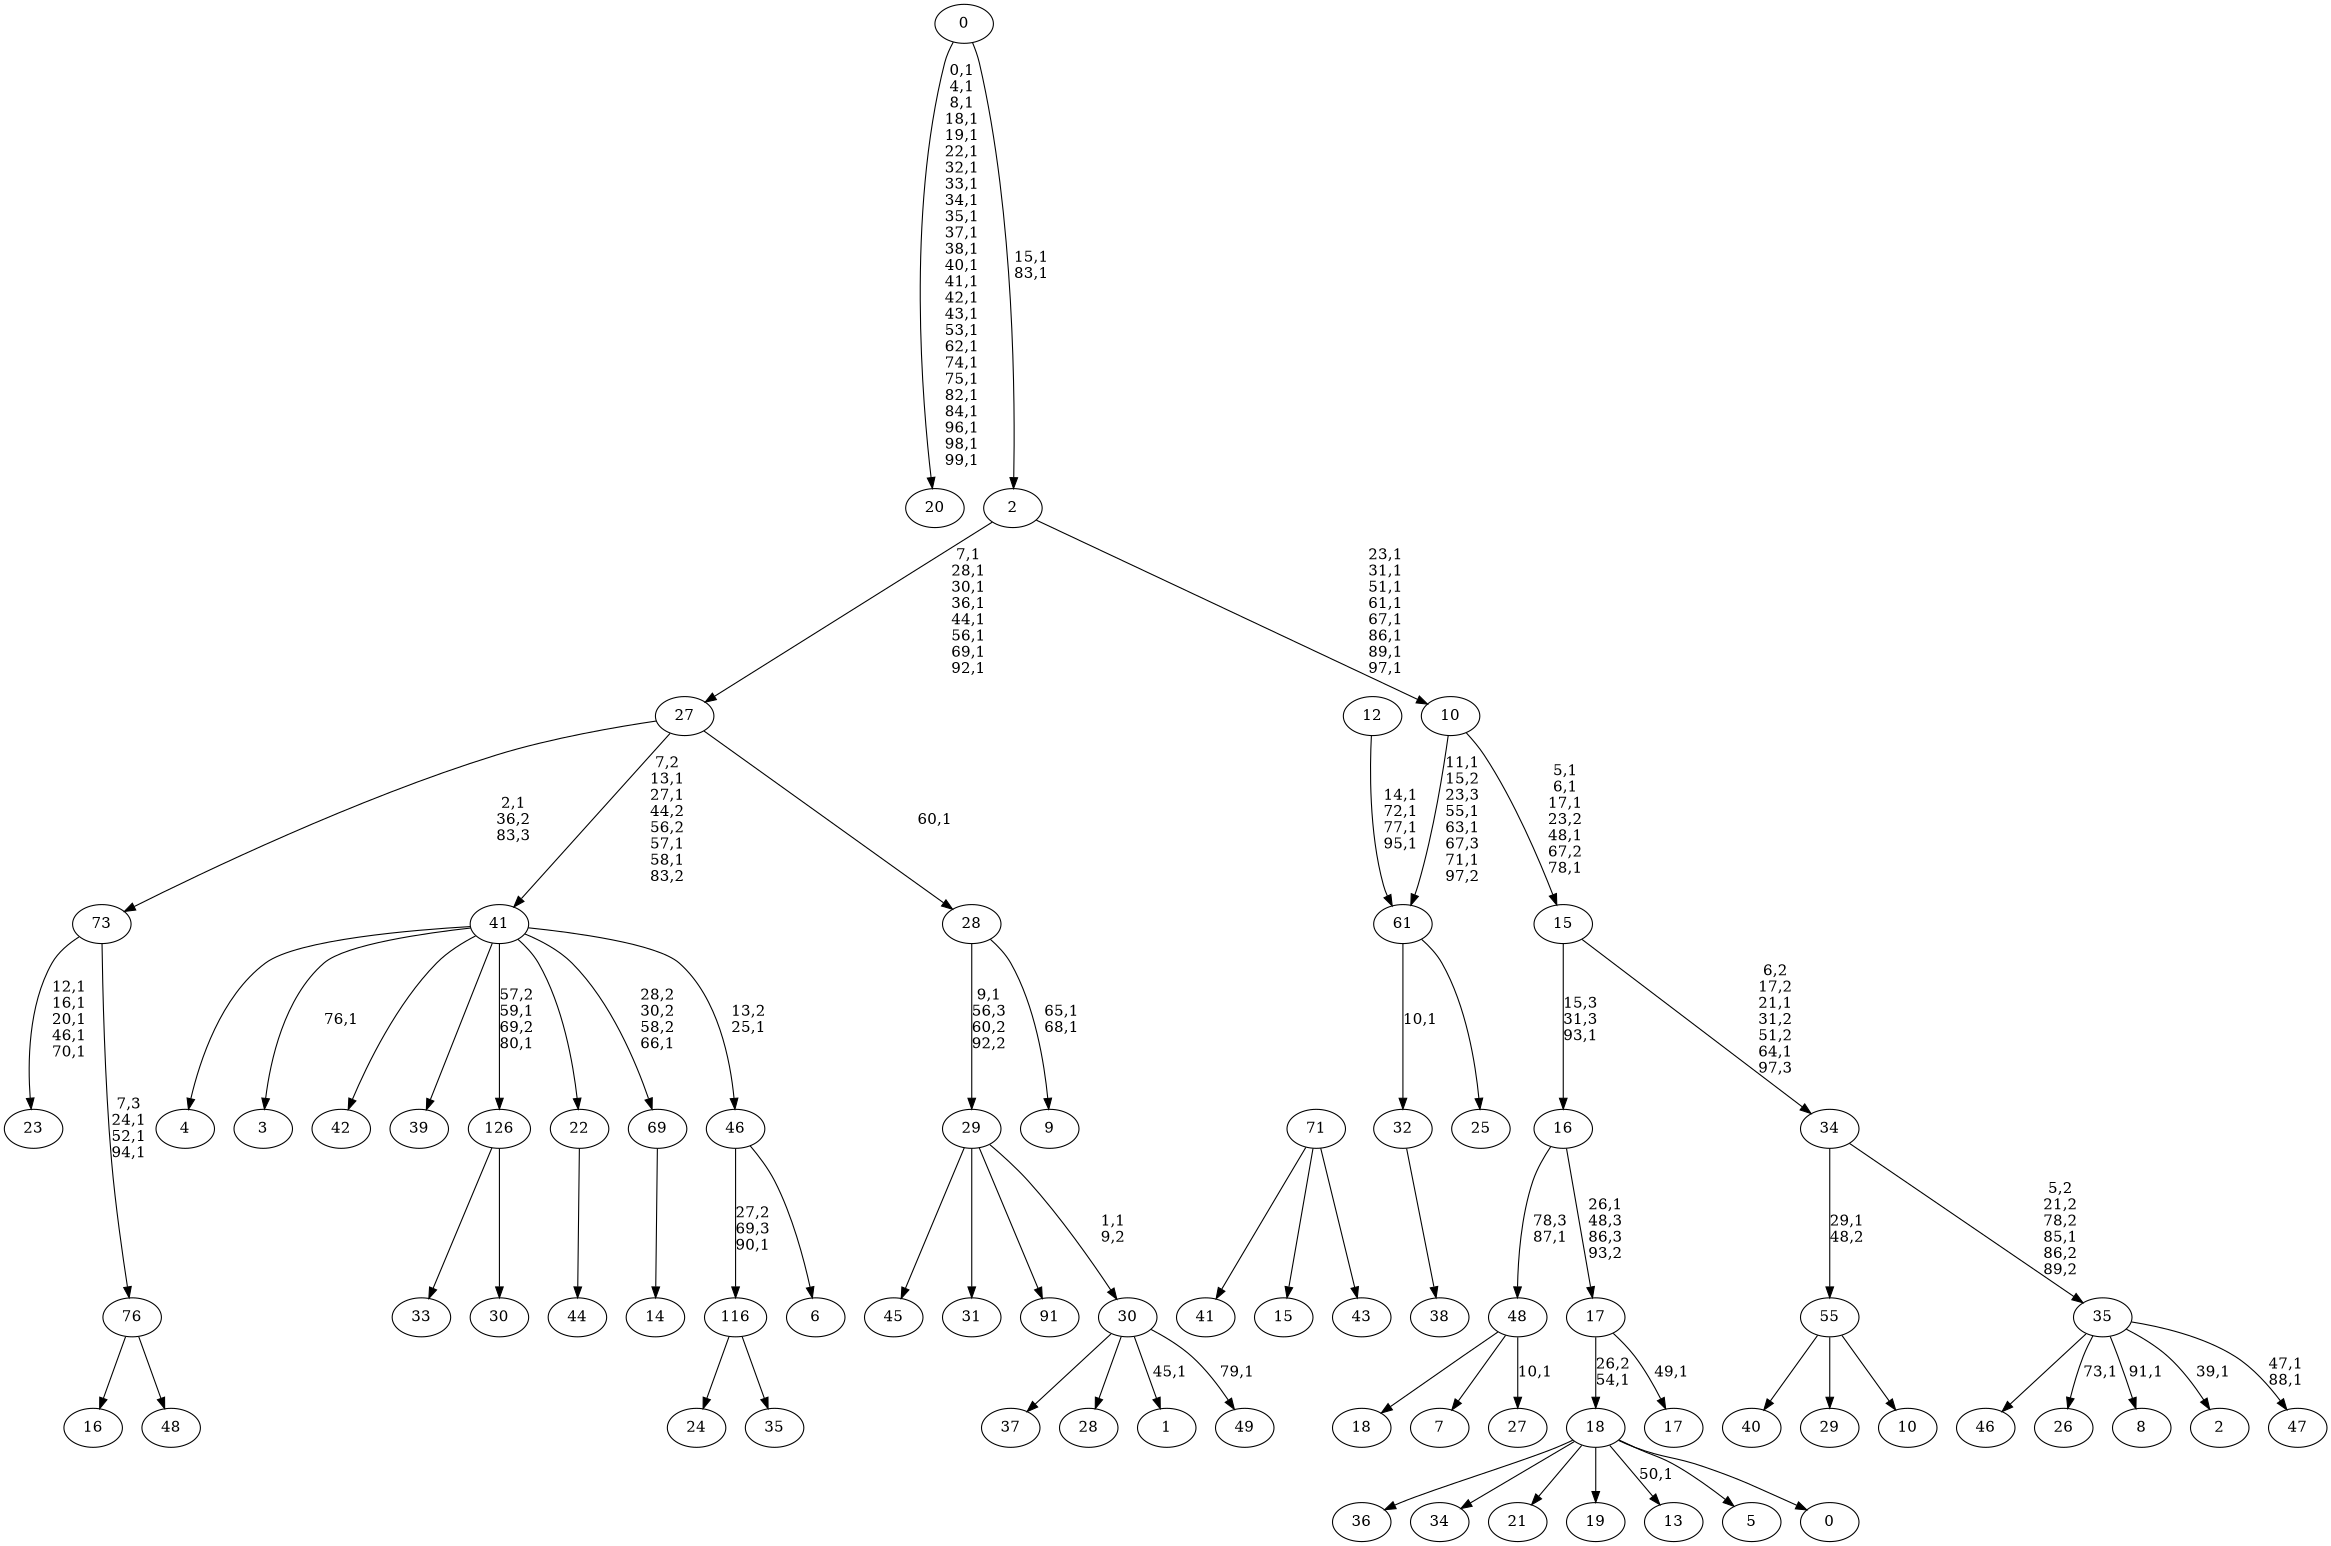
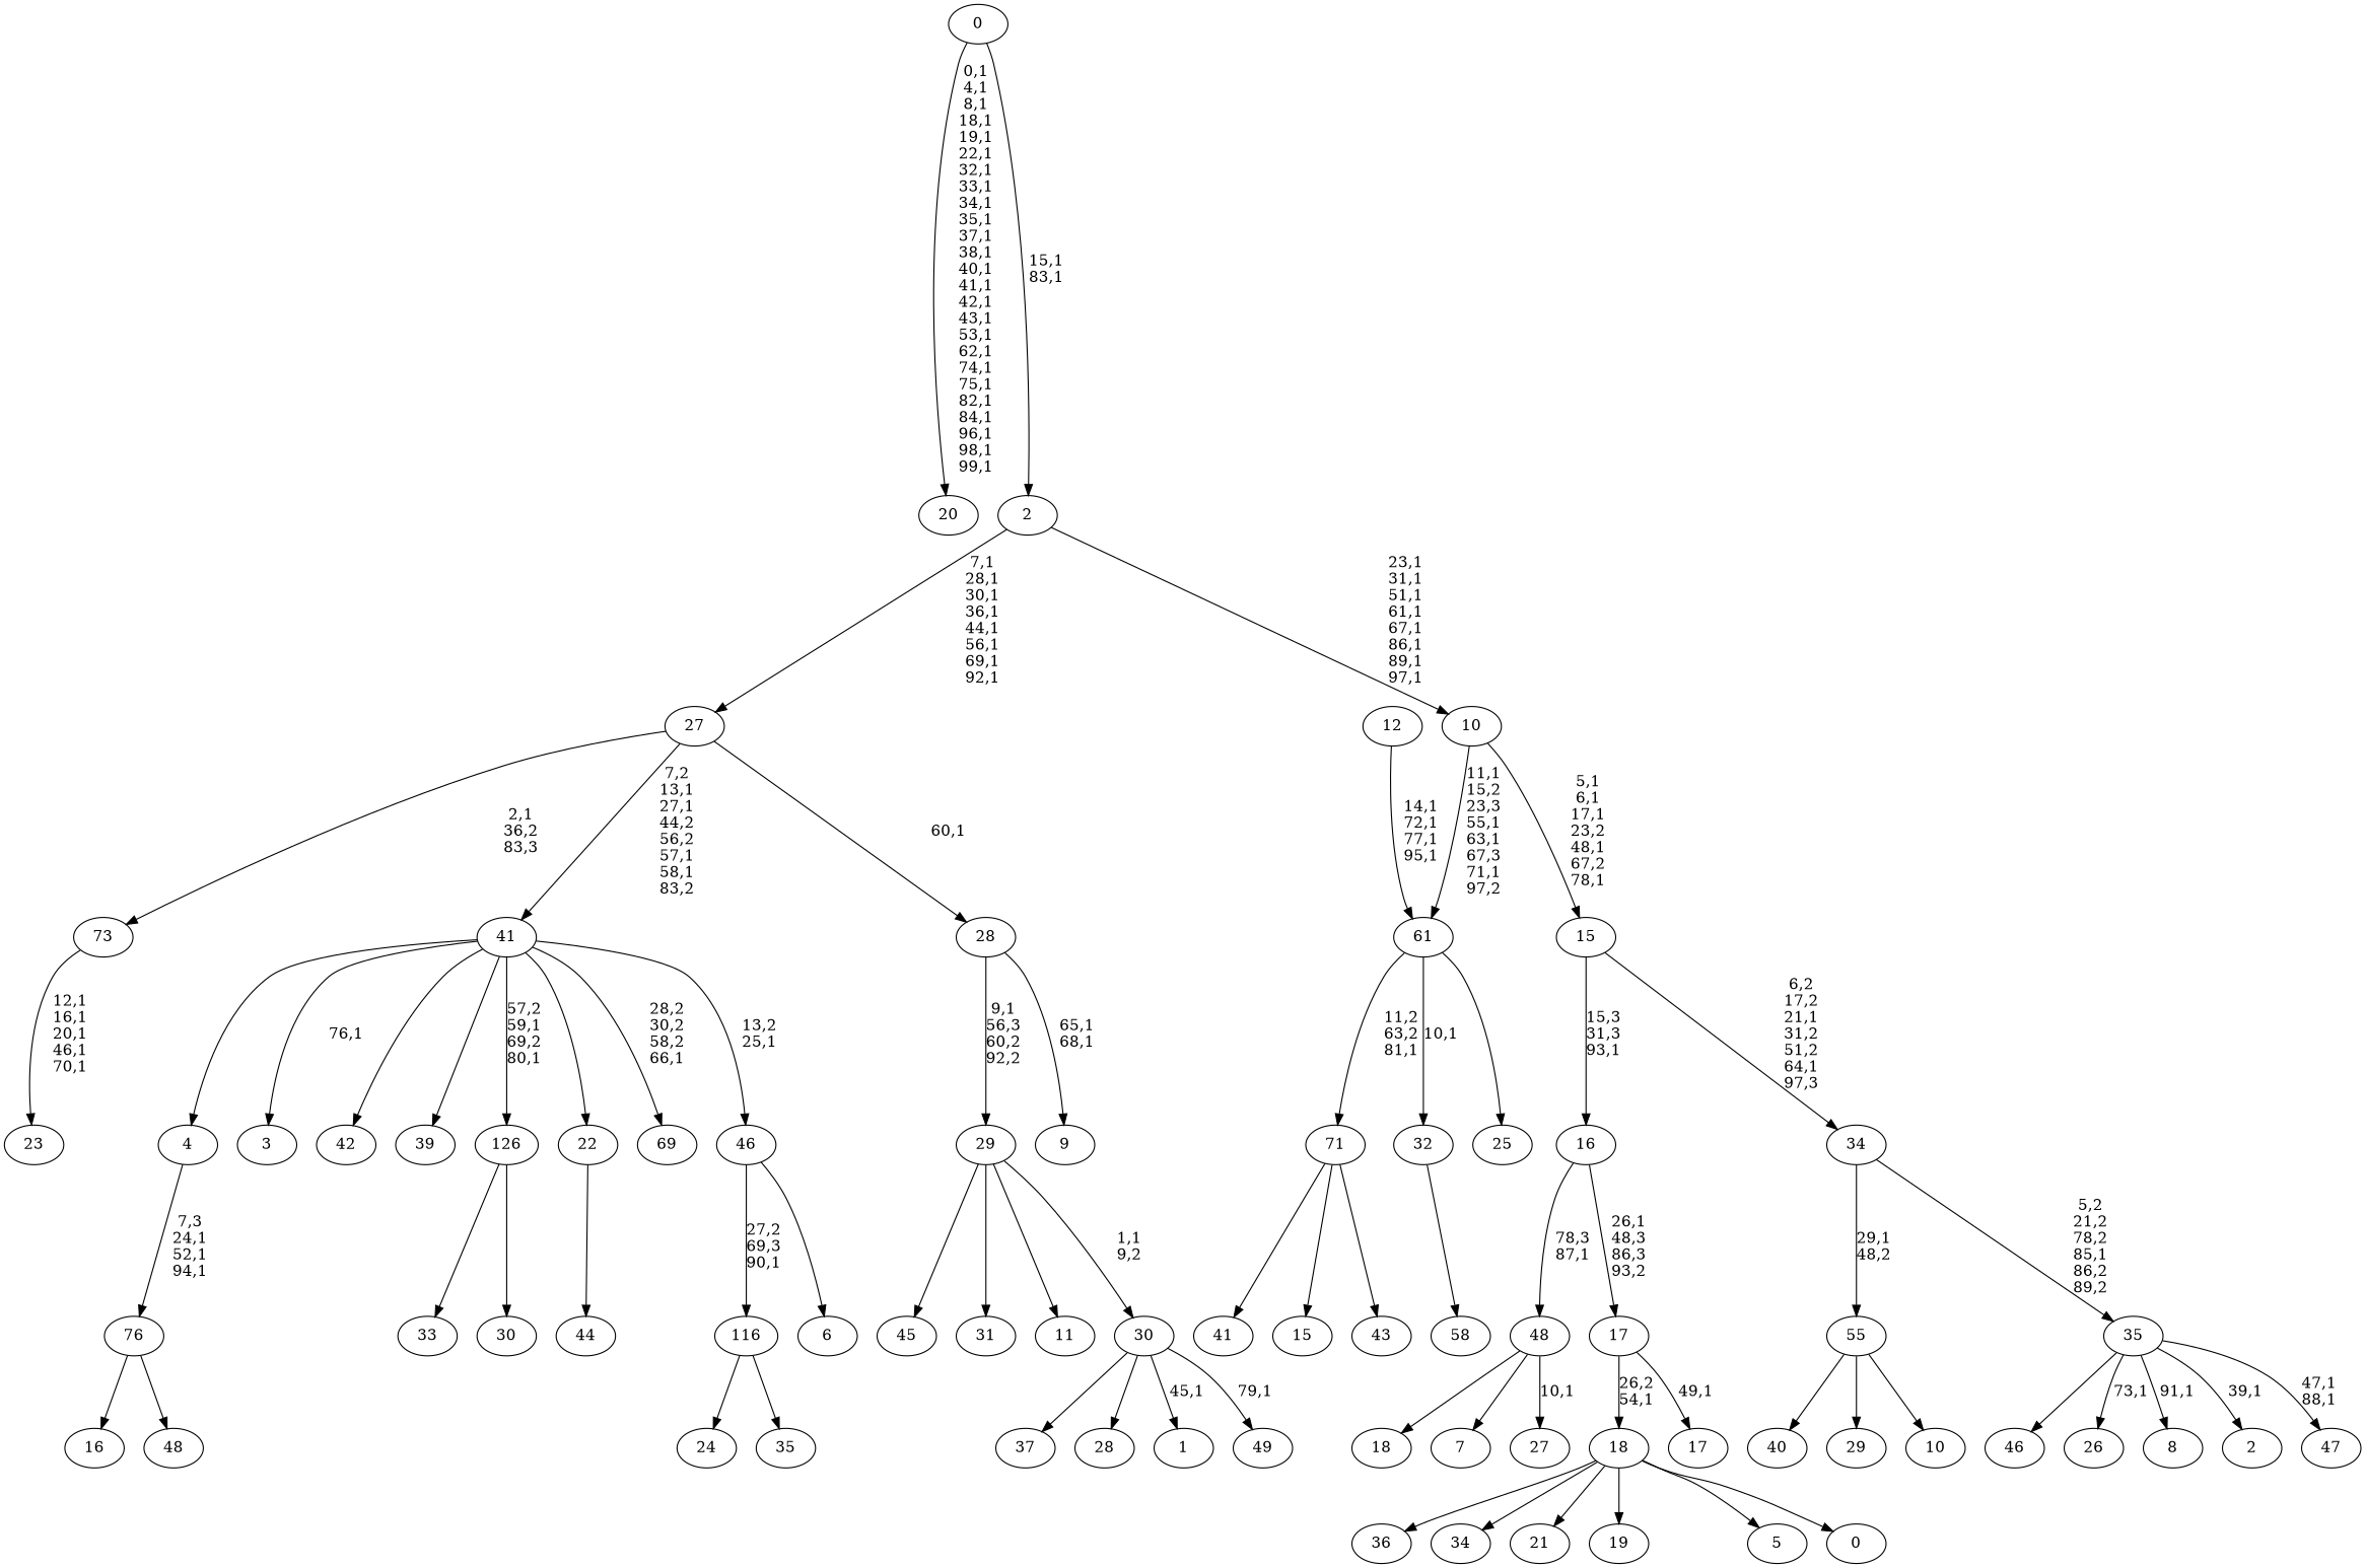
  digraph {
    n1 [label=49]
    n2 [label=48]
    n3 [label=47]
    n4 [label=46]
    n5 [label=45]
    n6 [label=44]
    n7 [label=43]
    n8 [label=42]
    n9 [label=41]
    n10 [label=40]
    n11 [label=39]
-   n12 [label=38]
+   n12 [label=58]
    n13 [label=37]
    n14 [label=36]
    n15 [label=35]
    n16 [label=34]
    n17 [label=33]
    n18 [label=32]
    n19 [label=31]
    n20 [label=30]
    126
    n22 [label=29]
    n23 [label=28]
    n24 [label=27]
    n25 [label=26]
    n26 [label=25]
    n27 [label=24]
    116
    n29 [label=23]
    n30 [label=22]
    n31 [label=21]
    n32 [label=20]
    n33 [label=19]
    n34 [label=18]
    n35 [label=17]
    n36 [label=16]
    76
    73
    n39 [label=15]
    71
-   n41 [label=14]
    69
-   n43 [label=13]
    n44 [label=12]
    61
-   n46 [label=91]
+   n46 [label=11]
    n47 [label=10]
    55
    n49 [label=9]
    n50 [label=8]
    n51 [label=7]
    48
    n53 [label=6]
    46
    n55 [label=5]
    n56 [label=4]
    n57 [label=3]
    41
    n59 [label=2]
    35
    34
    n62 [label=1]
    30
    29
    28
    27
    n67 [label=0]
    18
    17
    16
    15
    10
    2
    0
    n18 -> n12
    126 -> n17
    126 -> n20
    116 -> n15
    116 -> n27
    n30 -> n6
    76 -> n2
    76 -> n36
    73 -> n29 [label="12,1\n16,1\n20,1\n46,1\n70,1"]
-   73 -> 76 [label="7,3\n24,1\n52,1\n94,1"]
+   n56 -> 76 [label="7,3\n24,1\n52,1\n94,1"]
    71 -> n7
    71 -> n9
    71 -> n39
-   69 -> n41
    n44 -> 61 [label="14,1\n72,1\n77,1\n95,1"]
    61 -> n18 [label="10,1"]
    61 -> n26
+   61 -> 71 [label="11,2\n63,2\n81,1"]
    55 -> n10
    55 -> n22
    55 -> n47
    48 -> n24 [label="10,1"]
    48 -> n34
    48 -> n51
    46 -> 116 [label="27,2\n69,3\n90,1"]
    46 -> n53
    41 -> n8
    41 -> n11
    41 -> 126 [label="57,2\n59,1\n69,2\n80,1"]
    41 -> n30
    41 -> 69 [label="28,2\n30,2\n58,2\n66,1"]
    41 -> 46 [label="13,2\n25,1"]
    41 -> n56
    41 -> n57 [label="76,1"]
    35 -> n3 [label="47,1\n88,1"]
    35 -> n4
    35 -> n25 [label="73,1"]
    35 -> n50 [label="91,1"]
    35 -> n59 [label="39,1"]
    34 -> 55 [label="29,1\n48,2"]
    34 -> 35 [label="5,2\n21,2\n78,2\n85,1\n86,2\n89,2"]
    30 -> n1 [label="79,1"]
    30 -> n13
    30 -> n23
    30 -> n62 [label="45,1"]
    29 -> n5
    29 -> n19
    29 -> n46
    29 -> 30 [label="1,1\n9,2"]
    28 -> n49 [label="65,1\n68,1"]
    28 -> 29 [label="9,1\n56,3\n60,2\n92,2"]
    27 -> 73 [label="2,1\n36,2\n83,3"]
    27 -> 41 [label="7,2\n13,1\n27,1\n44,2\n56,2\n57,1\n58,1\n83,2"]
    27 -> 28 [label="60,1"]
    18 -> n14
    18 -> n16
    18 -> n31
    18 -> n33
-   18 -> n43 [label="50,1"]
    18 -> n55
    18 -> n67
    17 -> n35 [label="49,1"]
    17 -> 18 [label="26,2\n54,1"]
    16 -> 48 [label="78,3\n87,1"]
    16 -> 17 [label="26,1\n48,3\n86,3\n93,2"]
    15 -> 34 [label="6,2\n17,2\n21,1\n31,2\n51,2\n64,1\n97,3"]
    15 -> 16 [label="15,3\n31,3\n93,1"]
    10 -> 61 [label="11,1\n15,2\n23,3\n55,1\n63,1\n67,3\n71,1\n97,2"]
    10 -> 15 [label="5,1\n6,1\n17,1\n23,2\n48,1\n67,2\n78,1"]
    2 -> 27 [label="7,1\n28,1\n30,1\n36,1\n44,1\n56,1\n69,1\n92,1"]
    2 -> 10 [label="23,1\n31,1\n51,1\n61,1\n67,1\n86,1\n89,1\n97,1"]
    0 -> n32 [label="0,1\n4,1\n8,1\n18,1\n19,1\n22,1\n32,1\n33,1\n34,1\n35,1\n37,1\n38,1\n40,1\n41,1\n42,1\n43,1\n53,1\n62,1\n74,1\n75,1\n82,1\n84,1\n96,1\n98,1\n99,1"]
    0 -> 2 [label="15,1\n83,1"]
  }
